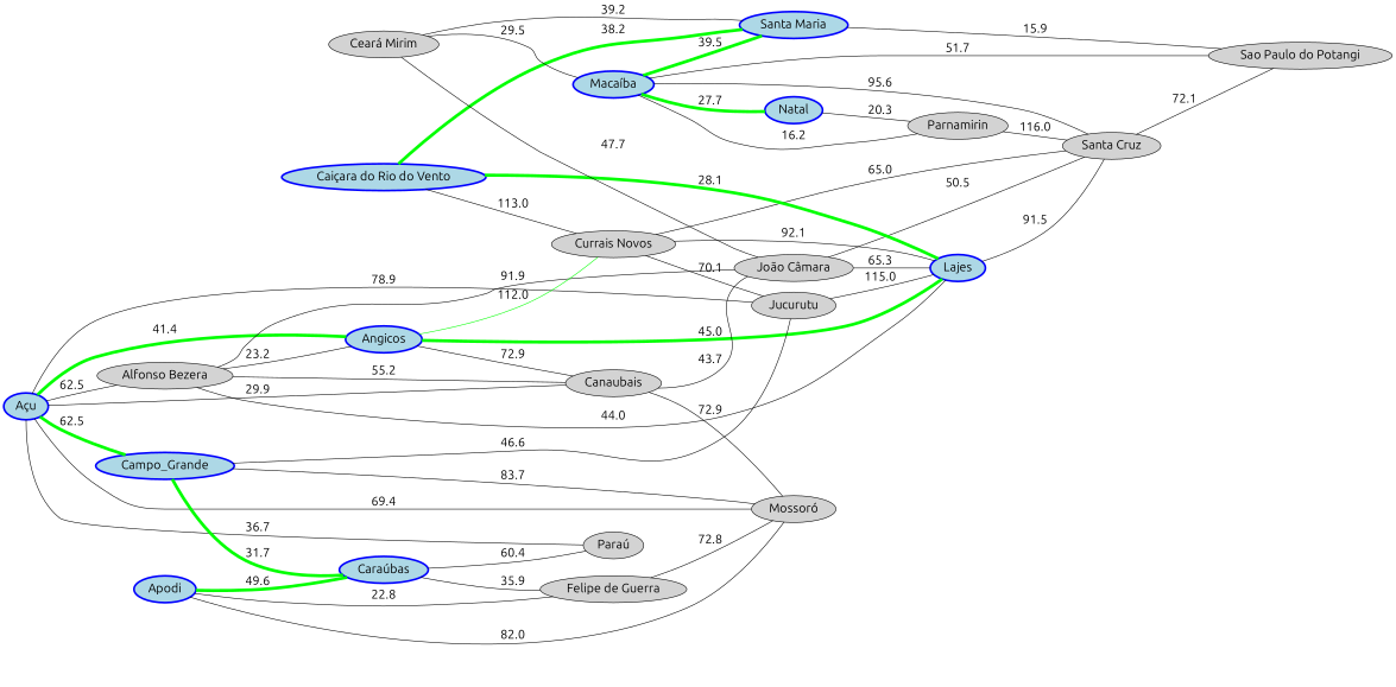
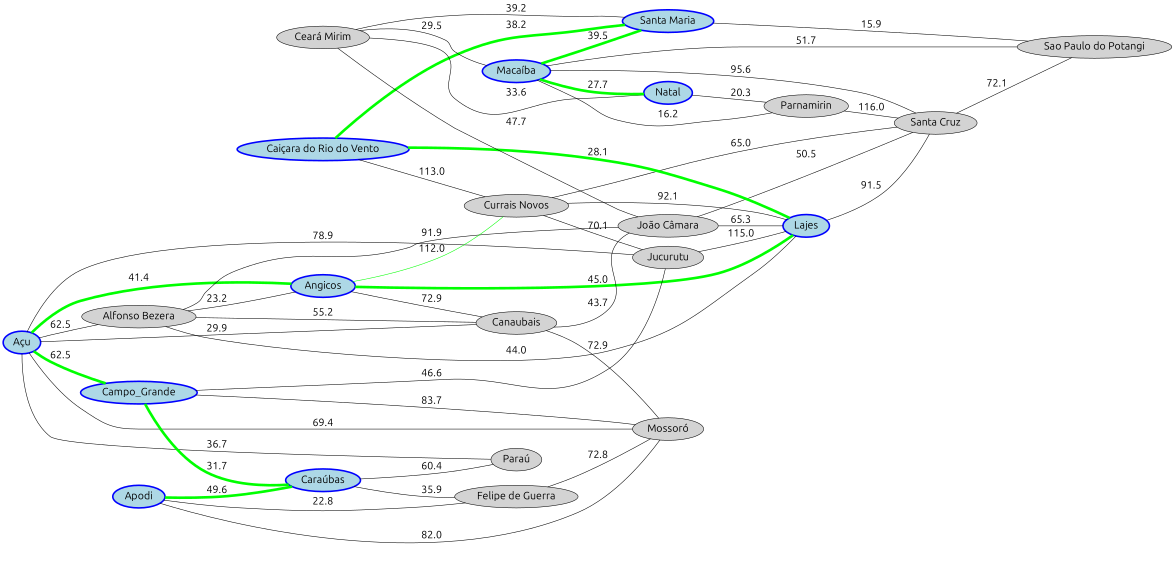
  graph {
    fontname=Ubuntu
    fontsize=12
    rankdir=LR
    splines=true
    node [fontname=Ubuntu fontsize=20 shape=ellipse style=filled]
    edge [fontname=Ubuntu fontsize=20 weight=5]
    "Açu" [color=blue fillcolor=lightblue penwidth=3.0]
    "Alfonso Bezera"
    Angicos [color=blue fillcolor=lightblue penwidth=3.0]
    Campo_Grande [color=blue fillcolor=lightblue penwidth=3.0]
    Canaubais
    Jucurutu
    "Mossoró"
    "Paraú"
    "João Câmara"
    Lajes [color=blue fillcolor=lightblue penwidth=3.0]
    "Currais Novos"
    "Caraúbas" [color=blue fillcolor=lightblue penwidth=3.0]
    "Santa Cruz"
    "Felipe de Guerra"
    "Sao Paulo do Potangi"
    Apodi [color=blue fillcolor=lightblue penwidth=3.0]
    "Caiçara do Rio do Vento" [color=blue fillcolor=lightblue penwidth=3.0]
    "Santa Maria" [color=blue fillcolor=lightblue penwidth=3.0]
    "Ceará Mirim"
    "Macaíba" [color=blue fillcolor=lightblue penwidth=3.0]
    Natal [color=blue fillcolor=lightblue penwidth=3.0]
    Parnamirin
    "Açu" -- "Alfonso Bezera" [label=62.5]
    "Açu" -- Angicos [color=green label=41.4 penwidth=5.0 weight=15]
    "Açu" -- Campo_Grande [color=green label=62.5 penwidth=5.0 weight=15]
    "Açu" -- Canaubais [label=29.9]
    "Açu" -- Jucurutu [label=78.9]
    "Açu" -- "Mossoró" [label=69.4]
    "Açu" -- "Paraú" [label=36.7]
    "Alfonso Bezera" -- Angicos [label=23.2]
    "Alfonso Bezera" -- Canaubais [label=55.2]
    "Alfonso Bezera" -- "João Câmara" [label=91.9]
    "Alfonso Bezera" -- Lajes [label=44.0]
    Angicos -- Canaubais [label=72.9]
    Angicos -- Lajes [color=green label=45.0 penwidth=5.0 weight=15]
    Angicos -- "Currais Novos" [color=green label=112.0]
    Campo_Grande -- Jucurutu [label=46.6]
    Campo_Grande -- "Mossoró" [label=83.7]
    Campo_Grande -- "Caraúbas" [color=green label=31.7 penwidth=5.0 weight=15]
    Canaubais -- "Mossoró" [label=72.9]
    Canaubais -- "João Câmara" [label=43.7]
    Jucurutu -- Lajes [label=115.0]
    "João Câmara" -- Lajes [label=65.3]
    "João Câmara" -- "Santa Cruz" [label=50.5]
    Lajes -- "Santa Cruz" [label=91.5]
    "Currais Novos" -- Jucurutu [label=70.1]
    "Currais Novos" -- Lajes [label=92.1]
    "Currais Novos" -- "Santa Cruz" [label=65.0]
    "Caraúbas" -- "Paraú" [label=60.4]
    "Caraúbas" -- "Felipe de Guerra" [label=35.9]
    "Santa Cruz" -- "Sao Paulo do Potangi" [label=72.1]
    "Felipe de Guerra" -- "Mossoró" [label=72.8]
    Apodi -- "Mossoró" [label=82.0]
    Apodi -- "Caraúbas" [color=green label=49.6 penwidth=5.0 weight=15]
    Apodi -- "Felipe de Guerra" [label=22.8]
    "Caiçara do Rio do Vento" -- Lajes [color=green label=28.1 penwidth=5.0 weight=15]
    "Caiçara do Rio do Vento" -- "Currais Novos" [label=113.0]
    "Caiçara do Rio do Vento" -- "Santa Maria" [color=green label=38.2 penwidth=5.0 weight=15]
    "Santa Maria" -- "Sao Paulo do Potangi" [label=15.9]
    "Ceará Mirim" -- "João Câmara" [label=47.7]
    "Ceará Mirim" -- "Santa Maria" [label=39.2]
    "Ceará Mirim" -- "Macaíba" [label=29.5]
+   "Ceará Mirim" -- Natal [label=33.6]
    "Macaíba" -- "Santa Cruz" [label=95.6]
    "Macaíba" -- "Sao Paulo do Potangi" [label=51.7]
    "Macaíba" -- "Santa Maria" [color=green label=39.5 penwidth=5.0 weight=15]
    "Macaíba" -- Natal [color=green label=27.7 penwidth=5.0 weight=15]
    "Macaíba" -- Parnamirin [label=16.2]
    Natal -- Parnamirin [label=20.3]
    Parnamirin -- "Santa Cruz" [label=116.0]
  }
